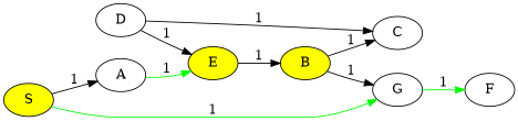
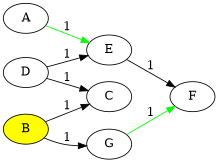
  digraph {
    rankdir=LR
    node [fillcolor=white style=filled]
    n1 [label=A]
-   n2 [fillcolor=yellow label=E]
+   n2 [label=E]
    n3 [fillcolor=yellow label=B]
    n4 [label=C]
    n5 [label=G]
    n6 [label=D]
    n7 [label=F]
-   n8 [fillcolor=yellow label=S]
    n1 -> n2 [color=green label=1]
-   n2 -> n3 [label=1]
+   n2 -> n7 [label=1]
    n3 -> n4 [label=1]
    n3 -> n5 [label=1]
    n5 -> n7 [color=green label=1]
    n6 -> n2 [label=1]
    n6 -> n4 [label=1]
-   n8 -> n1 [label=1]
-   n8 -> n5 [color=green label=1]
  }
